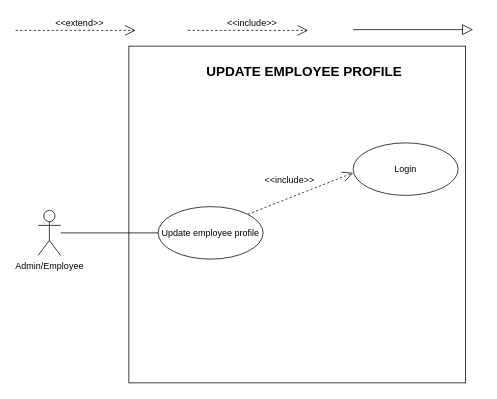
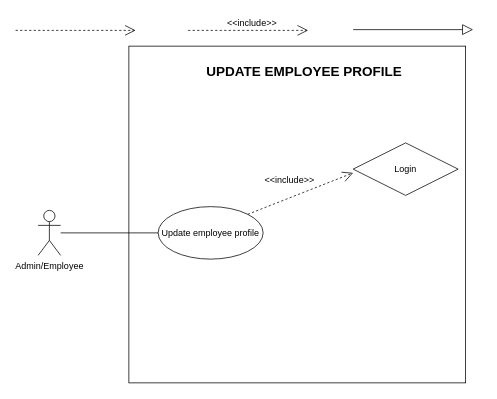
  <mxCell id="0" />
  <mxCell id="1" parent="0" />
  <mxCell id="2" value="" style="whiteSpace=wrap;html=1;aspect=fixed;" parent="1" vertex="1"><mxGeometry x="171" y="61" width="449" height="449" as="geometry" /></mxCell>
  <mxCell id="3" value="" style="group" parent="1" vertex="1" connectable="0"><mxGeometry x="20" y="20" width="160" height="20" as="geometry" /></mxCell>
  <mxCell id="4" value="" style="endArrow=open;dashed=1;endFill=0;endSize=12;html=1;" parent="3" edge="1"><mxGeometry width="160" relative="1" as="geometry"><mxPoint y="20" as="sourcePoint" /><mxPoint x="160" y="20" as="targetPoint" /></mxGeometry></mxCell>
- <mxCell id="5" value="&amp;lt;&amp;lt;extend&amp;gt;&amp;gt;" style="text;html=1;align=center;verticalAlign=middle;resizable=0;points=[];autosize=1;" parent="3" vertex="1"><mxGeometry x="45" width="80" height="20" as="geometry" /></mxCell>
  <mxCell id="6" value="" style="group" parent="1" vertex="1" connectable="0"><mxGeometry x="250" y="20" width="160" height="20" as="geometry" /></mxCell>
  <mxCell id="7" value="" style="endArrow=open;dashed=1;endFill=0;endSize=12;html=1;" parent="6" edge="1"><mxGeometry width="160" relative="1" as="geometry"><mxPoint y="20" as="sourcePoint" /><mxPoint x="160" y="20" as="targetPoint" /></mxGeometry></mxCell>
  <mxCell id="8" value="&amp;lt;&amp;lt;include&amp;gt;&amp;gt;" style="text;html=1;align=center;verticalAlign=middle;resizable=0;points=[];autosize=1;" parent="6" vertex="1"><mxGeometry x="45" width="80" height="20" as="geometry" /></mxCell>
  <mxCell id="9" value="" style="endArrow=block;endFill=0;endSize=12;html=1;" parent="1" edge="1"><mxGeometry width="160" relative="1" as="geometry"><mxPoint x="470" y="39" as="sourcePoint" /><mxPoint x="630" y="39" as="targetPoint" /></mxGeometry></mxCell>
  <mxCell id="10" style="rounded=0;orthogonalLoop=1;jettySize=auto;html=1;entryX=0;entryY=0.5;entryDx=0;entryDy=0;endArrow=none;endFill=0;" parent="1" source="11" target="12" edge="1"><mxGeometry relative="1" as="geometry"><mxPoint x="200" y="310" as="targetPoint" /></mxGeometry></mxCell>
  <mxCell id="11" value="Admin/Employee" style="shape=umlActor;verticalLabelPosition=bottom;verticalAlign=top;html=1;" parent="1" vertex="1"><mxGeometry x="50" y="280" width="30" height="60" as="geometry" /></mxCell>
  <mxCell id="12" value="Update employee profile" style="ellipse;whiteSpace=wrap;html=1;" parent="1" vertex="1"><mxGeometry x="210" y="275" width="140" height="70" as="geometry" /></mxCell>
  <mxCell id="13" value="" style="group" parent="1" vertex="1" connectable="0"><mxGeometry x="400" y="180" width="210" height="80" as="geometry" /></mxCell>
  <mxCell id="14" value="" style="endArrow=open;dashed=1;endFill=0;endSize=12;html=1;exitX=1;exitY=0;exitDx=0;exitDy=0;" parent="13" source="12" edge="1"><mxGeometry width="160" relative="1" as="geometry"><mxPoint y="20" as="sourcePoint" /><mxPoint x="70" y="50" as="targetPoint" /></mxGeometry></mxCell>
- <mxCell id="15" value="Login" style="ellipse;whiteSpace=wrap;html=1;strokeColor=#000000;" parent="13" vertex="1"><mxGeometry x="70" y="10" width="140" height="70" as="geometry" /></mxCell>
+ <mxCell id="15" value="Login" style="rhombus;whiteSpace=wrap;html=1;strokeColor=#000000;" parent="13" vertex="1"><mxGeometry x="70" y="10" width="140" height="70" as="geometry" /></mxCell>
  <mxCell id="16" value="&amp;lt;&amp;lt;include&amp;gt;&amp;gt;" style="text;html=1;align=center;verticalAlign=middle;resizable=0;points=[];autosize=1;" parent="1" vertex="1"><mxGeometry x="345" y="230" width="80" height="20" as="geometry" /></mxCell>
  <mxCell id="17" value="&lt;b&gt;&lt;font style=&quot;font-size: 18px&quot;&gt;UPDATE EMPLOYEE PROFILE&lt;/font&gt;&lt;/b&gt;" style="text;html=1;strokeColor=none;fillColor=none;align=center;verticalAlign=middle;whiteSpace=wrap;rounded=0;" parent="1" vertex="1"><mxGeometry x="170" y="60" width="470" height="70" as="geometry" /></mxCell>
